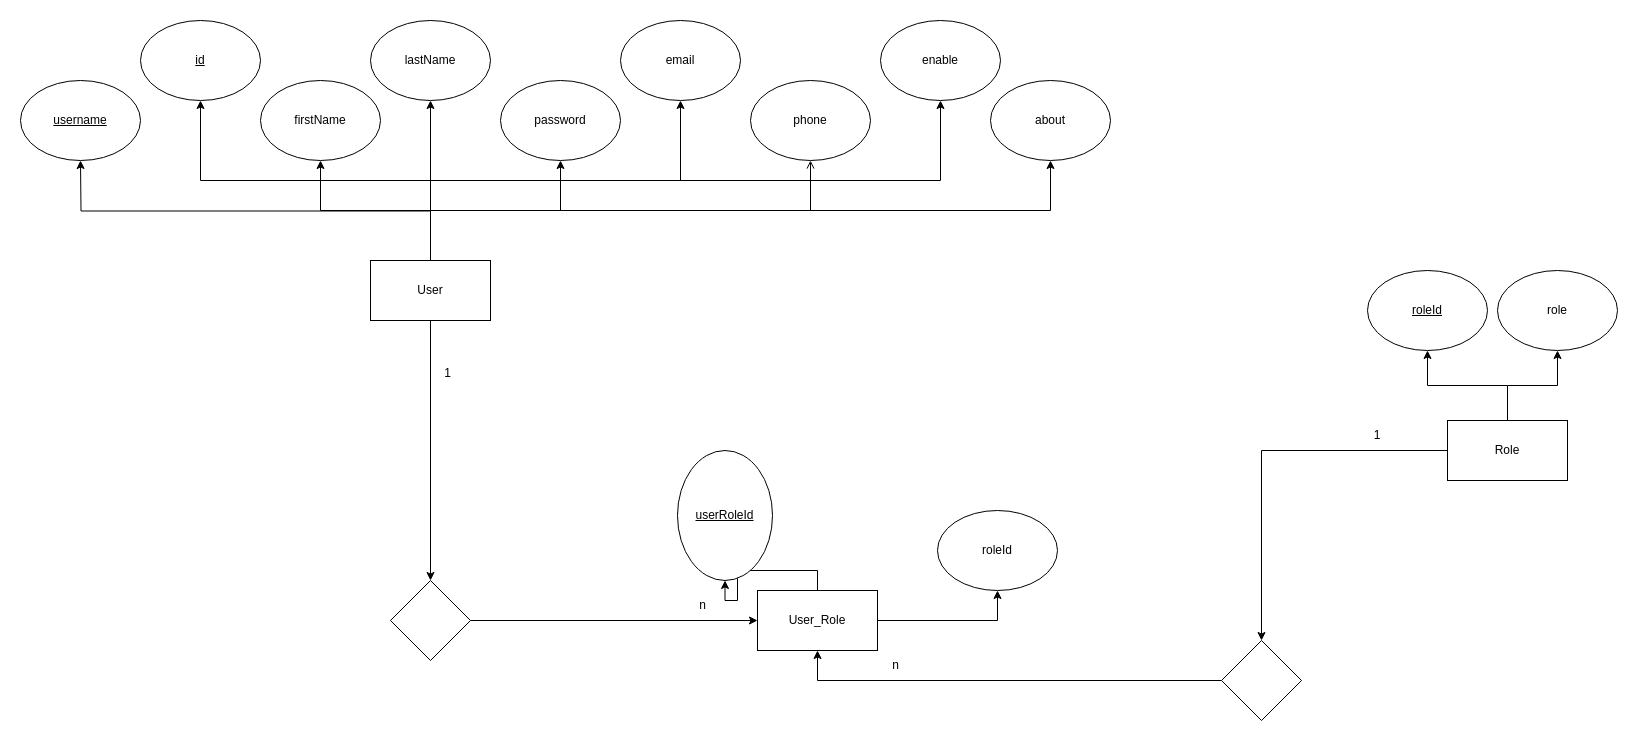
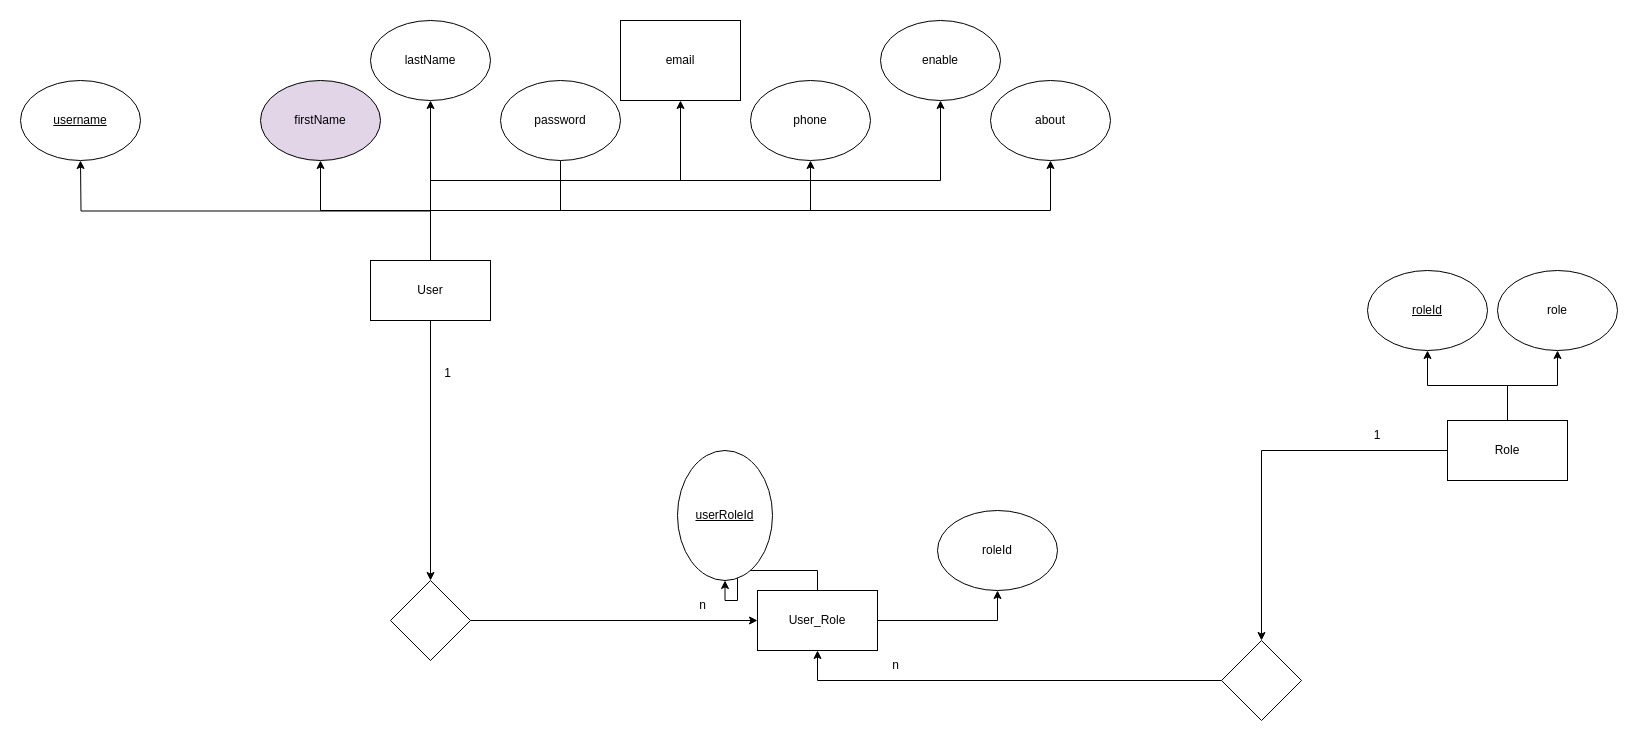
  <mxCell id="0" />
  <mxCell id="1" parent="0" />
- <mxCell id="2" style="edgeStyle=orthogonalEdgeStyle;rounded=0;orthogonalLoop=1;jettySize=auto;html=1;exitX=0.5;exitY=0;exitDx=0;exitDy=0;entryX=0.5;entryY=1;entryDx=0;entryDy=0;" edge="1" parent="1" source="12" target="13"><mxGeometry relative="1" as="geometry" /></mxCell>
  <mxCell id="3" style="edgeStyle=orthogonalEdgeStyle;rounded=0;orthogonalLoop=1;jettySize=auto;html=1;exitX=0.5;exitY=0;exitDx=0;exitDy=0;entryX=0.5;entryY=1;entryDx=0;entryDy=0;" edge="1" parent="1" source="12" target="14"><mxGeometry relative="1" as="geometry" /></mxCell>
  <mxCell id="4" style="edgeStyle=orthogonalEdgeStyle;rounded=0;orthogonalLoop=1;jettySize=auto;html=1;exitX=0.5;exitY=0;exitDx=0;exitDy=0;entryX=0.5;entryY=1;entryDx=0;entryDy=0;" edge="1" parent="1" source="12" target="15"><mxGeometry relative="1" as="geometry" /></mxCell>
- <mxCell id="5" style="edgeStyle=orthogonalEdgeStyle;rounded=0;orthogonalLoop=1;jettySize=auto;html=1;exitX=0.5;exitY=0;exitDx=0;exitDy=0;entryX=0.5;entryY=1;entryDx=0;entryDy=0;" edge="1" parent="1" source="12" target="16"><mxGeometry relative="1" as="geometry" /></mxCell>
+ <mxCell id="5" style="edgeStyle=orthogonalEdgeStyle;rounded=0;orthogonalLoop=1;jettySize=auto;html=1;exitX=0.5;exitY=0;exitDx=0;exitDy=0;entryX=0.5;entryY=1;entryDx=0;entryDy=0;endArrow=none;" edge="1" parent="1" source="12" target="16"><mxGeometry relative="1" as="geometry" /></mxCell>
  <mxCell id="6" style="edgeStyle=orthogonalEdgeStyle;rounded=0;orthogonalLoop=1;jettySize=auto;html=1;exitX=0.5;exitY=0;exitDx=0;exitDy=0;entryX=0.5;entryY=1;entryDx=0;entryDy=0;" edge="1" parent="1" source="12" target="17"><mxGeometry relative="1" as="geometry" /></mxCell>
- <mxCell id="7" style="edgeStyle=orthogonalEdgeStyle;rounded=0;orthogonalLoop=1;jettySize=auto;html=1;exitX=0.5;exitY=0;exitDx=0;exitDy=0;endArrow=open;" edge="1" parent="1" source="12" target="19"><mxGeometry relative="1" as="geometry" /></mxCell>
+ <mxCell id="7" style="edgeStyle=orthogonalEdgeStyle;rounded=0;orthogonalLoop=1;jettySize=auto;html=1;exitX=0.5;exitY=0;exitDx=0;exitDy=0;" edge="1" parent="1" source="12" target="19"><mxGeometry relative="1" as="geometry" /></mxCell>
  <mxCell id="8" style="edgeStyle=orthogonalEdgeStyle;rounded=0;orthogonalLoop=1;jettySize=auto;html=1;exitX=0.5;exitY=0;exitDx=0;exitDy=0;" edge="1" parent="1" source="12" target="20"><mxGeometry relative="1" as="geometry" /></mxCell>
  <mxCell id="9" style="edgeStyle=orthogonalEdgeStyle;rounded=0;orthogonalLoop=1;jettySize=auto;html=1;exitX=0.5;exitY=0;exitDx=0;exitDy=0;entryX=0.5;entryY=1;entryDx=0;entryDy=0;" edge="1" parent="1" source="12"><mxGeometry relative="1" as="geometry"><mxPoint x="80" y="160" as="targetPoint" /></mxGeometry></mxCell>
  <mxCell id="10" style="edgeStyle=orthogonalEdgeStyle;rounded=0;orthogonalLoop=1;jettySize=auto;html=1;exitX=0.5;exitY=0;exitDx=0;exitDy=0;entryX=0.5;entryY=1;entryDx=0;entryDy=0;" edge="1" parent="1" source="12" target="21"><mxGeometry relative="1" as="geometry" /></mxCell>
  <mxCell id="11" style="edgeStyle=orthogonalEdgeStyle;rounded=0;orthogonalLoop=1;jettySize=auto;html=1;entryX=0.5;entryY=0;entryDx=0;entryDy=0;" edge="1" parent="1" source="12" target="38"><mxGeometry relative="1" as="geometry" /></mxCell>
  <mxCell id="12" value="User" style="rounded=0;whiteSpace=wrap;html=1;" vertex="1" parent="1"><mxGeometry x="370" y="260" width="120" height="60" as="geometry" /></mxCell>
- <mxCell id="13" value="&lt;u&gt;id&lt;/u&gt;" style="ellipse;whiteSpace=wrap;html=1;" vertex="1" parent="1"><mxGeometry x="140" y="20" width="120" height="80" as="geometry" /></mxCell>
- <mxCell id="14" value="firstName" style="ellipse;whiteSpace=wrap;html=1;" vertex="1" parent="1"><mxGeometry x="260" y="80" width="120" height="80" as="geometry" /></mxCell>
+ <mxCell id="14" value="firstName" style="ellipse;whiteSpace=wrap;html=1;fillColor=#e1d5e7;" vertex="1" parent="1"><mxGeometry x="260" y="80" width="120" height="80" as="geometry" /></mxCell>
  <mxCell id="15" value="lastName" style="ellipse;whiteSpace=wrap;html=1;" vertex="1" parent="1"><mxGeometry x="370" y="20" width="120" height="80" as="geometry" /></mxCell>
  <mxCell id="16" value="password" style="ellipse;whiteSpace=wrap;html=1;" vertex="1" parent="1"><mxGeometry x="500" y="80" width="120" height="80" as="geometry" /></mxCell>
- <mxCell id="17" value="email" style="ellipse;whiteSpace=wrap;html=1;" vertex="1" parent="1"><mxGeometry x="620" y="20" width="120" height="80" as="geometry" /></mxCell>
+ <mxCell id="17" value="email" style="whiteSpace=wrap;html=1;rounded=0;" vertex="1" parent="1"><mxGeometry x="620" y="20" width="120" height="80" as="geometry" /></mxCell>
  <mxCell id="18" value="&lt;u&gt;username&lt;/u&gt;" style="ellipse;whiteSpace=wrap;html=1;" vertex="1" parent="1"><mxGeometry x="20" y="80" width="120" height="80" as="geometry" /></mxCell>
  <mxCell id="19" value="phone" style="ellipse;whiteSpace=wrap;html=1;" vertex="1" parent="1"><mxGeometry x="750" y="80" width="120" height="80" as="geometry" /></mxCell>
  <mxCell id="20" value="enable" style="ellipse;whiteSpace=wrap;html=1;" vertex="1" parent="1"><mxGeometry x="880" y="20" width="120" height="80" as="geometry" /></mxCell>
  <mxCell id="21" value="about" style="ellipse;whiteSpace=wrap;html=1;" vertex="1" parent="1"><mxGeometry x="990" y="80" width="120" height="80" as="geometry" /></mxCell>
  <mxCell id="22" style="edgeStyle=orthogonalEdgeStyle;rounded=0;orthogonalLoop=1;jettySize=auto;html=1;exitX=0.5;exitY=0;exitDx=0;exitDy=0;entryX=0.5;entryY=1;entryDx=0;entryDy=0;" edge="1" parent="1" source="25" target="26"><mxGeometry relative="1" as="geometry" /></mxCell>
  <mxCell id="23" style="edgeStyle=orthogonalEdgeStyle;rounded=0;orthogonalLoop=1;jettySize=auto;html=1;exitX=0.5;exitY=0;exitDx=0;exitDy=0;entryX=0.5;entryY=1;entryDx=0;entryDy=0;" edge="1" parent="1" source="25" target="27"><mxGeometry relative="1" as="geometry" /></mxCell>
  <mxCell id="24" style="edgeStyle=orthogonalEdgeStyle;rounded=0;orthogonalLoop=1;jettySize=auto;html=1;exitX=0;exitY=0.5;exitDx=0;exitDy=0;entryX=0.5;entryY=0;entryDx=0;entryDy=0;" edge="1" parent="1" source="25" target="34"><mxGeometry relative="1" as="geometry" /></mxCell>
  <mxCell id="25" value="Role" style="rounded=0;whiteSpace=wrap;html=1;" vertex="1" parent="1"><mxGeometry x="1447" y="420" width="120" height="60" as="geometry" /></mxCell>
  <mxCell id="26" value="&lt;u&gt;roleId&lt;/u&gt;" style="ellipse;whiteSpace=wrap;html=1;" vertex="1" parent="1"><mxGeometry x="1367" y="270" width="120" height="80" as="geometry" /></mxCell>
  <mxCell id="27" value="role" style="ellipse;whiteSpace=wrap;html=1;" vertex="1" parent="1"><mxGeometry x="1497" y="270" width="120" height="80" as="geometry" /></mxCell>
  <mxCell id="28" style="edgeStyle=orthogonalEdgeStyle;rounded=0;orthogonalLoop=1;jettySize=auto;html=1;exitX=0.5;exitY=0;exitDx=0;exitDy=0;entryX=0.5;entryY=1;entryDx=0;entryDy=0;" edge="1" parent="1" source="30" target="31"><mxGeometry relative="1" as="geometry" /></mxCell>
  <mxCell id="29" style="edgeStyle=orthogonalEdgeStyle;rounded=0;orthogonalLoop=1;jettySize=auto;html=1;exitX=1;exitY=0.5;exitDx=0;exitDy=0;entryX=0.5;entryY=1;entryDx=0;entryDy=0;" edge="1" parent="1" source="30" target="32"><mxGeometry relative="1" as="geometry" /></mxCell>
  <mxCell id="30" value="User_Role" style="rounded=0;whiteSpace=wrap;html=1;" vertex="1" parent="1"><mxGeometry x="757" y="590" width="120" height="60" as="geometry" /></mxCell>
  <mxCell id="31" value="&lt;u&gt;userRoleId&lt;/u&gt;" style="ellipse;whiteSpace=wrap;html=1;" vertex="1" parent="1"><mxGeometry x="677" y="450" width="95" height="130" as="geometry" /></mxCell>
  <mxCell id="32" value="roleId" style="ellipse;whiteSpace=wrap;html=1;" vertex="1" parent="1"><mxGeometry x="937" y="510" width="120" height="80" as="geometry" /></mxCell>
  <mxCell id="33" style="edgeStyle=orthogonalEdgeStyle;rounded=0;orthogonalLoop=1;jettySize=auto;html=1;exitX=0;exitY=0.5;exitDx=0;exitDy=0;entryX=0.5;entryY=1;entryDx=0;entryDy=0;" edge="1" parent="1" source="34" target="30"><mxGeometry relative="1" as="geometry" /></mxCell>
  <mxCell id="34" value="" style="rhombus;whiteSpace=wrap;html=1;" vertex="1" parent="1"><mxGeometry x="1221" y="640" width="80" height="80" as="geometry" /></mxCell>
  <mxCell id="35" value="1" style="text;html=1;strokeColor=none;fillColor=none;align=center;verticalAlign=middle;whiteSpace=wrap;rounded=0;" vertex="1" parent="1"><mxGeometry x="1347" y="420" width="60" height="30" as="geometry" /></mxCell>
  <mxCell id="36" value="n" style="text;html=1;align=center;verticalAlign=middle;resizable=0;points=[];autosize=1;strokeColor=none;fillColor=none;" vertex="1" parent="1"><mxGeometry x="880" y="650" width="30" height="30" as="geometry" /></mxCell>
  <mxCell id="37" style="edgeStyle=orthogonalEdgeStyle;rounded=0;orthogonalLoop=1;jettySize=auto;html=1;exitX=1;exitY=0.5;exitDx=0;exitDy=0;entryX=0;entryY=0.5;entryDx=0;entryDy=0;" edge="1" parent="1" source="38" target="30"><mxGeometry relative="1" as="geometry" /></mxCell>
  <mxCell id="38" value="" style="rhombus;whiteSpace=wrap;html=1;" vertex="1" parent="1"><mxGeometry x="390" y="580" width="80" height="80" as="geometry" /></mxCell>
  <mxCell id="39" value="n" style="text;html=1;align=center;verticalAlign=middle;resizable=0;points=[];autosize=1;strokeColor=none;fillColor=none;" vertex="1" parent="1"><mxGeometry x="687" y="590" width="30" height="30" as="geometry" /></mxCell>
  <mxCell id="40" value="1" style="text;html=1;align=center;verticalAlign=middle;resizable=0;points=[];autosize=1;strokeColor=none;fillColor=none;" vertex="1" parent="1"><mxGeometry x="432" y="358" width="30" height="30" as="geometry" /></mxCell>
